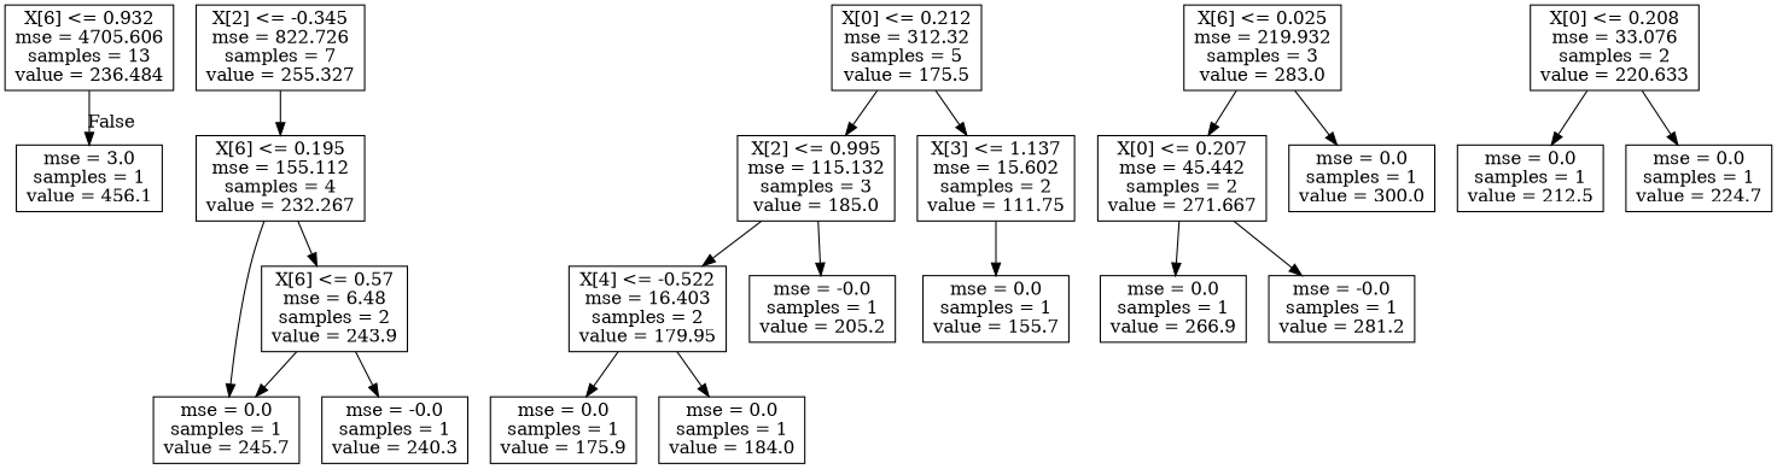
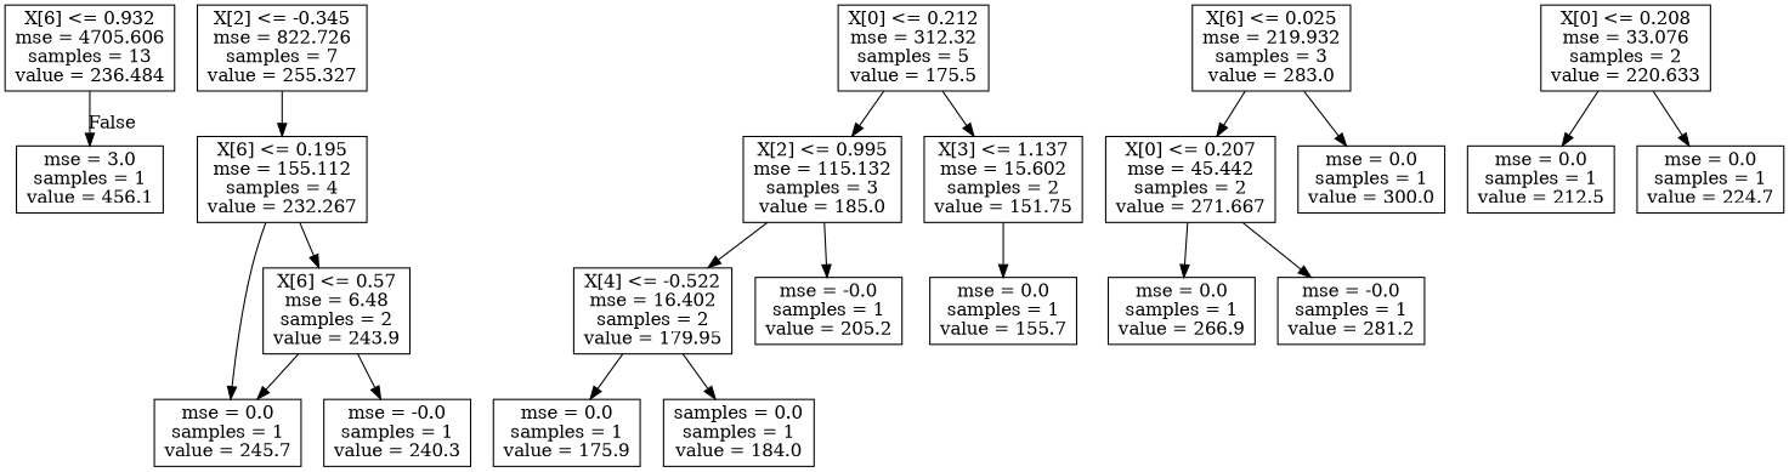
  digraph {
    node [shape=box]
    n1 [label="X[6] <= 0.932\nmse = 4705.606\nsamples = 13\nvalue = 236.484"]
    n2 [label="mse = 3.0\nsamples = 1\nvalue = 456.1"]
    n3 [label="X[2] <= -0.345\nmse = 822.726\nsamples = 7\nvalue = 255.327"]
    n4 [label="X[6] <= 0.195\nmse = 155.112\nsamples = 4\nvalue = 232.267"]
    n5 [label="X[0] <= 0.212\nmse = 312.32\nsamples = 5\nvalue = 175.5"]
    n6 [label="X[2] <= 0.995\nmse = 115.132\nsamples = 3\nvalue = 185.0"]
-   n7 [label="X[3] <= 1.137\nmse = 15.602\nsamples = 2\nvalue = 111.75"]
+   n7 [label="X[3] <= 1.137\nmse = 15.602\nsamples = 2\nvalue = 151.75"]
    n8 [label="X[6] <= 0.57\nmse = 6.48\nsamples = 2\nvalue = 243.9"]
    n9 [label="mse = 0.0\nsamples = 1\nvalue = 245.7"]
    n10 [label="X[6] <= 0.025\nmse = 219.932\nsamples = 3\nvalue = 283.0"]
    n11 [label="X[0] <= 0.207\nmse = 45.442\nsamples = 2\nvalue = 271.667"]
    n12 [label="mse = 0.0\nsamples = 1\nvalue = 300.0"]
    n13 [label="X[0] <= 0.208\nmse = 33.076\nsamples = 2\nvalue = 220.633"]
    n14 [label="mse = 0.0\nsamples = 1\nvalue = 212.5"]
    n15 [label="mse = 0.0\nsamples = 1\nvalue = 224.7"]
    n16 [label="mse = -0.0\nsamples = 1\nvalue = 240.3"]
    n17 [label="mse = 0.0\nsamples = 1\nvalue = 266.9"]
    n18 [label="mse = -0.0\nsamples = 1\nvalue = 281.2"]
-   n19 [label="X[4] <= -0.522\nmse = 16.403\nsamples = 2\nvalue = 179.95"]
+   n19 [label="X[4] <= -0.522\nmse = 16.402\nsamples = 2\nvalue = 179.95"]
    n20 [label="mse = -0.0\nsamples = 1\nvalue = 205.2"]
    n21 [label="mse = 0.0\nsamples = 1\nvalue = 155.7"]
    n22 [label="mse = 0.0\nsamples = 1\nvalue = 175.9"]
-   n23 [label="mse = 0.0\nsamples = 1\nvalue = 184.0"]
+   n23 [label="samples = 0.0\nsamples = 1\nvalue = 184.0"]
    n1 -> n2 [headlabel=False labelangle=-45 labeldistance=2.5]
    n3 -> n4
    n4 -> n8
    n4 -> n9
    n5 -> n6
    n5 -> n7
    n6 -> n19
    n6 -> n20
    n7 -> n21
    n8 -> n9
    n8 -> n16
    n10 -> n11
    n10 -> n12
    n11 -> n17
    n11 -> n18
    n13 -> n14
    n13 -> n15
    n19 -> n22
    n19 -> n23
  }
